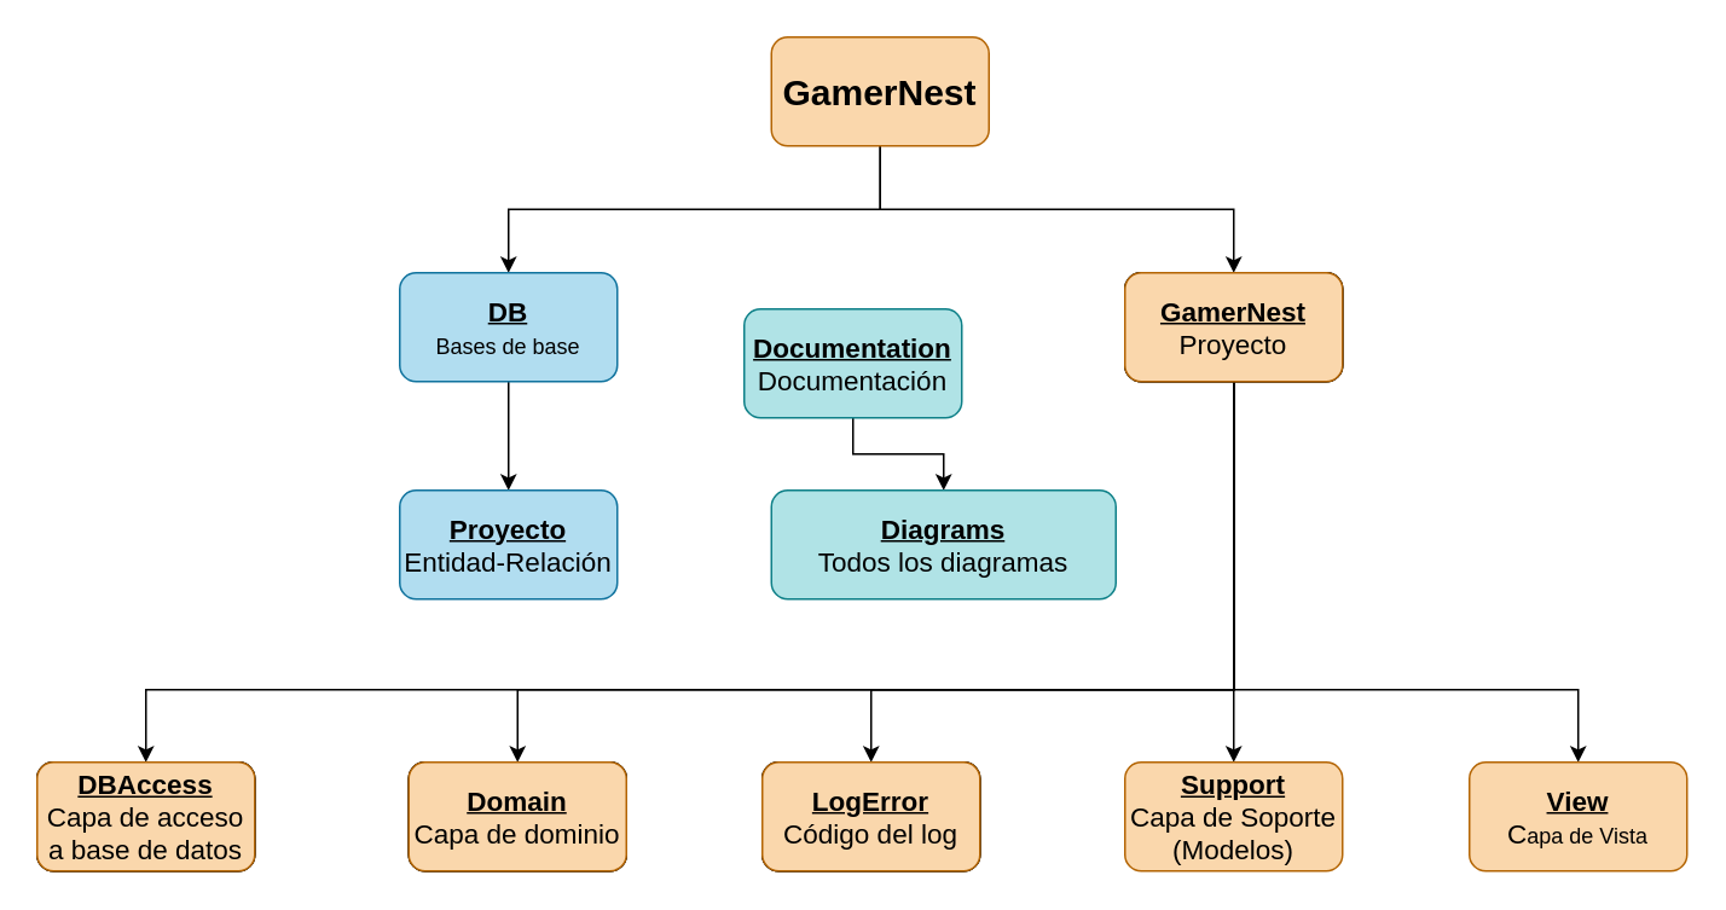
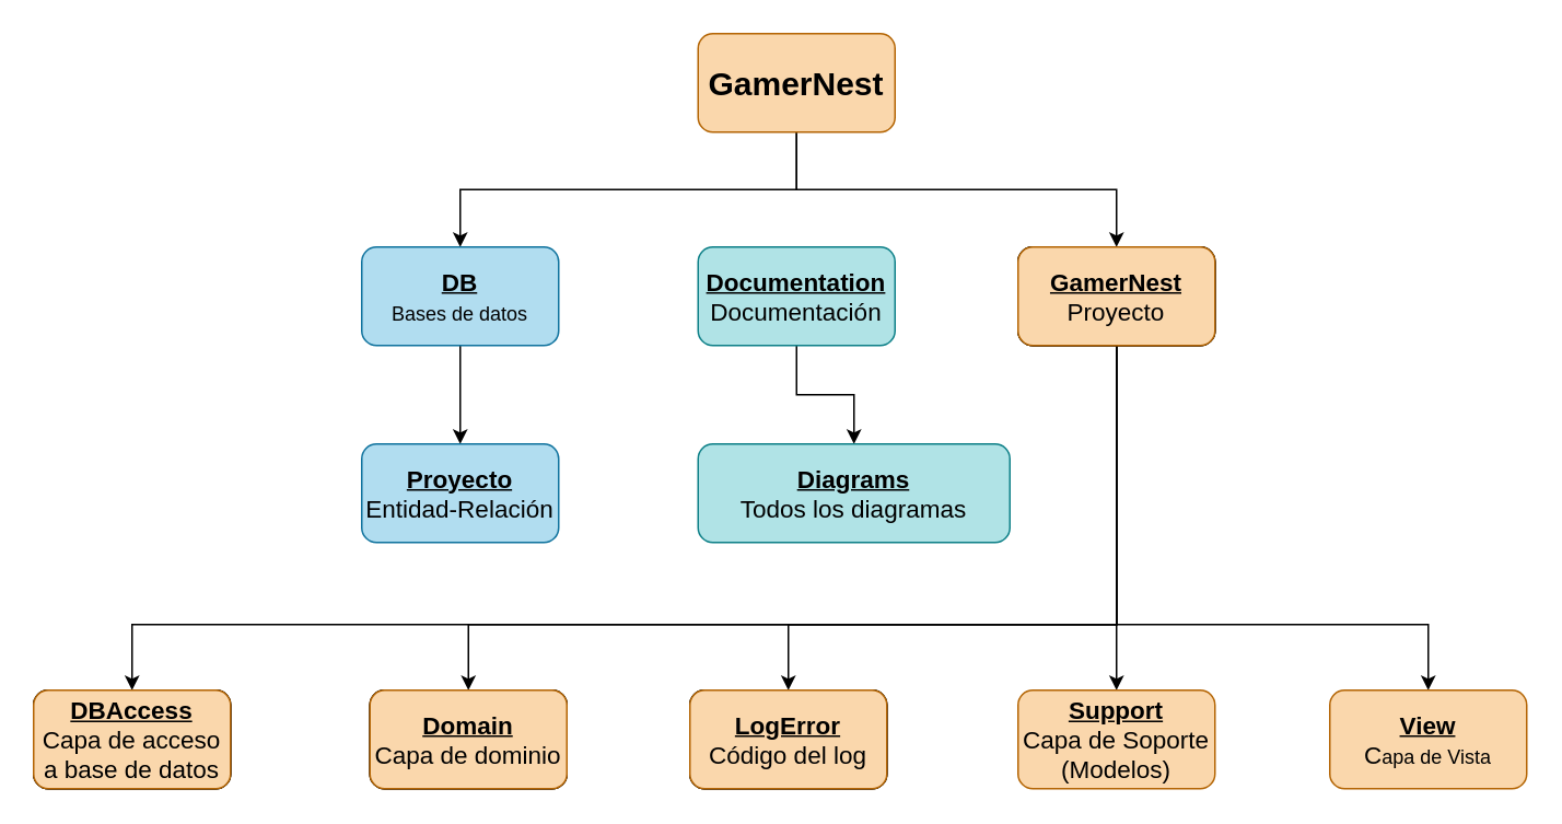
  <mxCell id="0" />
  <mxCell id="1" parent="0" />
  <mxCell id="2" style="edgeStyle=orthogonalEdgeStyle;rounded=0;orthogonalLoop=1;jettySize=auto;html=1;exitX=0.5;exitY=1;exitDx=0;exitDy=0;entryX=0.5;entryY=0;entryDx=0;entryDy=0;" edge="1" parent="1" source="4" target="6"><mxGeometry relative="1" as="geometry" /></mxCell>
  <mxCell id="3" style="edgeStyle=orthogonalEdgeStyle;rounded=0;orthogonalLoop=1;jettySize=auto;html=1;exitX=0.5;exitY=1;exitDx=0;exitDy=0;entryX=0.5;entryY=0;entryDx=0;entryDy=0;" edge="1" parent="1" source="4" target="14"><mxGeometry relative="1" as="geometry" /></mxCell>
  <mxCell id="4" value="&lt;font style=&quot;font-size: 20px;&quot;&gt;&lt;b&gt;GamerNest&lt;/b&gt;&lt;/font&gt;" style="rounded=1;whiteSpace=wrap;html=1;fillColor=#fad7ac;strokeColor=#b46504;" parent="1" vertex="1"><mxGeometry x="425" y="20" width="120" height="60" as="geometry" /></mxCell>
  <mxCell id="5" style="edgeStyle=orthogonalEdgeStyle;rounded=0;orthogonalLoop=1;jettySize=auto;html=1;exitX=0.5;exitY=1;exitDx=0;exitDy=0;entryX=0.5;entryY=0;entryDx=0;entryDy=0;" edge="1" parent="1" source="6" target="15"><mxGeometry relative="1" as="geometry" /></mxCell>
- <mxCell id="6" value="&lt;div style=&quot;font-size: 15px;&quot;&gt;&lt;font style=&quot;font-size: 15px;&quot;&gt;&lt;u&gt;&lt;b&gt;DB&lt;/b&gt;&lt;/u&gt;&lt;/font&gt;&lt;/div&gt;&lt;div style=&quot;font-size: 15px;&quot;&gt;&lt;font style=&quot;font-size: 15px;&quot;&gt;&lt;span style=&quot;font-size: 12px;&quot;&gt;Bases de base&lt;/span&gt;&lt;u&gt;&lt;span style=&quot;font-size: 12px;&quot;&gt;&lt;b&gt;&lt;br&gt;&lt;/b&gt;&lt;/span&gt;&lt;/u&gt;&lt;/font&gt;&lt;/div&gt;" style="rounded=1;whiteSpace=wrap;html=1;fillColor=#b1ddf0;strokeColor=#10739e;" parent="1" vertex="1"><mxGeometry x="220" y="150" width="120" height="60" as="geometry" /></mxCell>
+ <mxCell id="6" value="&lt;div style=&quot;font-size: 15px;&quot;&gt;&lt;font style=&quot;font-size: 15px;&quot;&gt;&lt;u&gt;&lt;b&gt;DB&lt;/b&gt;&lt;/u&gt;&lt;/font&gt;&lt;/div&gt;&lt;div style=&quot;font-size: 15px;&quot;&gt;&lt;font style=&quot;font-size: 15px;&quot;&gt;&lt;span style=&quot;font-size: 12px;&quot;&gt;Bases de datos&lt;/span&gt;&lt;u&gt;&lt;span style=&quot;font-size: 12px;&quot;&gt;&lt;b&gt;&lt;br&gt;&lt;/b&gt;&lt;/span&gt;&lt;/u&gt;&lt;/font&gt;&lt;/div&gt;" style="rounded=1;whiteSpace=wrap;html=1;fillColor=#b1ddf0;strokeColor=#10739e;" parent="1" vertex="1"><mxGeometry x="220" y="150" width="120" height="60" as="geometry" /></mxCell>
  <mxCell id="7" style="edgeStyle=orthogonalEdgeStyle;rounded=0;orthogonalLoop=1;jettySize=auto;html=1;exitX=0.5;exitY=1;exitDx=0;exitDy=0;entryX=0.5;entryY=0;entryDx=0;entryDy=0;" edge="1" parent="1" source="8" target="16"><mxGeometry relative="1" as="geometry" /></mxCell>
- <mxCell id="8" value="&lt;div style=&quot;font-size: 15px;&quot;&gt;&lt;font style=&quot;font-size: 15px;&quot;&gt;&lt;u&gt;&lt;b&gt;Documentation&lt;/b&gt;&lt;/u&gt;&lt;/font&gt;&lt;/div&gt;&lt;div style=&quot;font-size: 15px;&quot;&gt;&lt;font style=&quot;font-size: 15px;&quot;&gt;Documentación&lt;u&gt;&lt;span style=&quot;font-size: 12px;&quot;&gt;&lt;b&gt;&lt;br&gt;&lt;/b&gt;&lt;/span&gt;&lt;/u&gt;&lt;/font&gt;&lt;/div&gt;" style="rounded=1;whiteSpace=wrap;html=1;fillColor=#b0e3e6;strokeColor=#0e8088;" parent="1" vertex="1"><mxGeometry x="410" y="170" width="120" height="60" as="geometry" /></mxCell>
+ <mxCell id="8" value="&lt;div style=&quot;font-size: 15px;&quot;&gt;&lt;font style=&quot;font-size: 15px;&quot;&gt;&lt;u&gt;&lt;b&gt;Documentation&lt;/b&gt;&lt;/u&gt;&lt;/font&gt;&lt;/div&gt;&lt;div style=&quot;font-size: 15px;&quot;&gt;&lt;font style=&quot;font-size: 15px;&quot;&gt;Documentación&lt;u&gt;&lt;span style=&quot;font-size: 12px;&quot;&gt;&lt;b&gt;&lt;br&gt;&lt;/b&gt;&lt;/span&gt;&lt;/u&gt;&lt;/font&gt;&lt;/div&gt;" style="rounded=1;whiteSpace=wrap;html=1;fillColor=#b0e3e6;strokeColor=#0e8088;" parent="1" vertex="1"><mxGeometry x="425" y="150" width="120" height="60" as="geometry" /></mxCell>
  <mxCell id="9" style="edgeStyle=orthogonalEdgeStyle;rounded=0;orthogonalLoop=1;jettySize=auto;html=1;exitX=0.5;exitY=1;exitDx=0;exitDy=0;entryX=0.5;entryY=0;entryDx=0;entryDy=0;" edge="1" parent="1" source="14" target="20"><mxGeometry relative="1" as="geometry" /></mxCell>
  <mxCell id="10" style="edgeStyle=orthogonalEdgeStyle;rounded=0;orthogonalLoop=1;jettySize=auto;html=1;exitX=0.5;exitY=1;exitDx=0;exitDy=0;entryX=0.5;entryY=0;entryDx=0;entryDy=0;" edge="1" parent="1" source="14" target="21"><mxGeometry relative="1" as="geometry"><Array as="points"><mxPoint x="680" y="380" /><mxPoint x="870" y="380" /></Array></mxGeometry></mxCell>
  <mxCell id="11" style="edgeStyle=orthogonalEdgeStyle;rounded=0;orthogonalLoop=1;jettySize=auto;html=1;exitX=0.5;exitY=1;exitDx=0;exitDy=0;entryX=0.5;entryY=0;entryDx=0;entryDy=0;" edge="1" parent="1" source="14" target="17"><mxGeometry relative="1" as="geometry"><Array as="points"><mxPoint x="680" y="380" /><mxPoint x="80" y="380" /></Array></mxGeometry></mxCell>
  <mxCell id="12" style="edgeStyle=orthogonalEdgeStyle;rounded=0;orthogonalLoop=1;jettySize=auto;html=1;exitX=0.5;exitY=1;exitDx=0;exitDy=0;entryX=0.5;entryY=0;entryDx=0;entryDy=0;" edge="1" parent="1" source="14" target="18"><mxGeometry relative="1" as="geometry"><Array as="points"><mxPoint x="680" y="380" /><mxPoint x="285" y="380" /></Array></mxGeometry></mxCell>
  <mxCell id="13" style="edgeStyle=orthogonalEdgeStyle;rounded=0;orthogonalLoop=1;jettySize=auto;html=1;exitX=0.5;exitY=1;exitDx=0;exitDy=0;entryX=0.5;entryY=0;entryDx=0;entryDy=0;" edge="1" parent="1" source="14" target="19"><mxGeometry relative="1" as="geometry"><Array as="points"><mxPoint x="680" y="380" /><mxPoint x="480" y="380" /></Array></mxGeometry></mxCell>
  <mxCell id="14" value="&lt;div style=&quot;font-size: 15px;&quot;&gt;&lt;font style=&quot;font-size: 15px;&quot;&gt;&lt;u&gt;&lt;b&gt;GamerNest&lt;/b&gt;&lt;/u&gt;&lt;/font&gt;&lt;/div&gt;&lt;div style=&quot;font-size: 15px;&quot;&gt;&lt;font style=&quot;font-size: 15px;&quot;&gt;Proyecto&lt;u&gt;&lt;span style=&quot;font-size: 12px;&quot;&gt;&lt;b&gt;&lt;br&gt;&lt;/b&gt;&lt;/span&gt;&lt;/u&gt;&lt;/font&gt;&lt;/div&gt;" style="rounded=1;whiteSpace=wrap;html=1;" parent="1" vertex="1"><mxGeometry x="620" y="150" width="120" height="60" as="geometry" /></mxCell>
  <mxCell id="15" value="&lt;div style=&quot;font-size: 15px;&quot;&gt;&lt;font style=&quot;font-size: 15px;&quot;&gt;&lt;u&gt;&lt;b&gt;Proyecto&lt;/b&gt;&lt;/u&gt;&lt;/font&gt;&lt;/div&gt;&lt;div style=&quot;font-size: 15px;&quot;&gt;&lt;font style=&quot;font-size: 15px;&quot;&gt;Entidad-Relación&lt;u&gt;&lt;span style=&quot;font-size: 12px;&quot;&gt;&lt;b&gt;&lt;br&gt;&lt;/b&gt;&lt;/span&gt;&lt;/u&gt;&lt;/font&gt;&lt;/div&gt;" style="rounded=1;whiteSpace=wrap;html=1;fillColor=#b1ddf0;strokeColor=#10739e;" parent="1" vertex="1"><mxGeometry x="220" y="270" width="120" height="60" as="geometry" /></mxCell>
  <mxCell id="16" value="&lt;div style=&quot;font-size: 15px;&quot;&gt;&lt;font style=&quot;font-size: 15px;&quot;&gt;&lt;u&gt;&lt;b&gt;Diagrams&lt;/b&gt;&lt;/u&gt;&lt;/font&gt;&lt;/div&gt;&lt;div style=&quot;font-size: 15px;&quot;&gt;&lt;font style=&quot;font-size: 15px;&quot;&gt;Todos los diagramas&lt;u&gt;&lt;span style=&quot;font-size: 12px;&quot;&gt;&lt;b&gt;&lt;br&gt;&lt;/b&gt;&lt;/span&gt;&lt;/u&gt;&lt;/font&gt;&lt;/div&gt;" style="rounded=1;whiteSpace=wrap;html=1;fillColor=#b0e3e6;strokeColor=#0e8088;" parent="1" vertex="1"><mxGeometry x="425" y="270" width="190" height="60" as="geometry" /></mxCell>
  <mxCell id="17" value="&lt;div style=&quot;font-size: 15px;&quot;&gt;&lt;font style=&quot;font-size: 15px;&quot;&gt;&lt;u&gt;&lt;b&gt;DBAccess&lt;/b&gt;&lt;/u&gt;&lt;/font&gt;&lt;/div&gt;&lt;div style=&quot;font-size: 15px;&quot;&gt;&lt;font style=&quot;font-size: 15px;&quot;&gt;Capa de acceso a base de datos&lt;u&gt;&lt;span style=&quot;font-size: 12px;&quot;&gt;&lt;b&gt;&lt;br&gt;&lt;/b&gt;&lt;/span&gt;&lt;/u&gt;&lt;/font&gt;&lt;/div&gt;" style="rounded=1;whiteSpace=wrap;html=1;" vertex="1" parent="1"><mxGeometry x="20" y="420" width="120" height="60" as="geometry" /></mxCell>
  <mxCell id="18" value="&lt;div style=&quot;font-size: 15px;&quot;&gt;&lt;font style=&quot;font-size: 15px;&quot;&gt;&lt;u&gt;&lt;b&gt;Domain&lt;/b&gt;&lt;/u&gt;&lt;/font&gt;&lt;/div&gt;&lt;div style=&quot;font-size: 15px;&quot;&gt;&lt;font style=&quot;font-size: 15px;&quot;&gt;Capa de dominio&lt;u&gt;&lt;span style=&quot;font-size: 12px;&quot;&gt;&lt;b&gt;&lt;br&gt;&lt;/b&gt;&lt;/span&gt;&lt;/u&gt;&lt;/font&gt;&lt;/div&gt;" style="rounded=1;whiteSpace=wrap;html=1;" vertex="1" parent="1"><mxGeometry x="225" y="420" width="120" height="60" as="geometry" /></mxCell>
  <mxCell id="19" value="&lt;div style=&quot;font-size: 15px;&quot;&gt;&lt;font style=&quot;font-size: 15px;&quot;&gt;&lt;u&gt;&lt;b&gt;LogError&lt;/b&gt;&lt;/u&gt;&lt;/font&gt;&lt;/div&gt;&lt;div style=&quot;font-size: 15px;&quot;&gt;&lt;font style=&quot;font-size: 15px;&quot;&gt;Código del log&lt;u&gt;&lt;span style=&quot;font-size: 12px;&quot;&gt;&lt;b&gt;&lt;br&gt;&lt;/b&gt;&lt;/span&gt;&lt;/u&gt;&lt;/font&gt;&lt;/div&gt;" style="rounded=1;whiteSpace=wrap;html=1;" vertex="1" parent="1"><mxGeometry x="420" y="420" width="120" height="60" as="geometry" /></mxCell>
  <mxCell id="20" value="&lt;div style=&quot;font-size: 15px;&quot;&gt;&lt;font style=&quot;font-size: 15px;&quot;&gt;&lt;u&gt;&lt;b&gt;Support&lt;/b&gt;&lt;/u&gt;&lt;/font&gt;&lt;/div&gt;&lt;div style=&quot;font-size: 15px;&quot;&gt;&lt;font style=&quot;font-size: 15px;&quot;&gt;Capa de Soporte (Modelos)&lt;u&gt;&lt;span style=&quot;font-size: 12px;&quot;&gt;&lt;b&gt;&lt;br&gt;&lt;/b&gt;&lt;/span&gt;&lt;/u&gt;&lt;/font&gt;&lt;/div&gt;" style="rounded=1;whiteSpace=wrap;html=1;fillColor=#fad7ac;strokeColor=#b46504;" vertex="1" parent="1"><mxGeometry x="620" y="420" width="120" height="60" as="geometry" /></mxCell>
  <mxCell id="21" value="&lt;div style=&quot;font-size: 15px;&quot;&gt;&lt;font style=&quot;font-size: 15px;&quot;&gt;&lt;u&gt;&lt;b&gt;View&lt;/b&gt;&lt;/u&gt;&lt;/font&gt;&lt;/div&gt;&lt;div style=&quot;font-size: 15px;&quot;&gt;&lt;font style=&quot;font-size: 15px;&quot;&gt;C&lt;span style=&quot;font-size: 12px;&quot;&gt;apa de Vista&lt;br&gt;&lt;/span&gt;&lt;/font&gt;&lt;/div&gt;" style="rounded=1;whiteSpace=wrap;html=1;fillColor=#fad7ac;strokeColor=#b46504;" vertex="1" parent="1"><mxGeometry x="810" y="420" width="120" height="60" as="geometry" /></mxCell>
  <mxCell id="22" value="&lt;div style=&quot;font-size: 15px;&quot;&gt;&lt;font style=&quot;font-size: 15px;&quot;&gt;&lt;u&gt;&lt;b&gt;GamerNest&lt;/b&gt;&lt;/u&gt;&lt;/font&gt;&lt;/div&gt;&lt;div style=&quot;font-size: 15px;&quot;&gt;&lt;font style=&quot;font-size: 15px;&quot;&gt;Proyecto&lt;u&gt;&lt;span style=&quot;font-size: 12px;&quot;&gt;&lt;b&gt;&lt;br&gt;&lt;/b&gt;&lt;/span&gt;&lt;/u&gt;&lt;/font&gt;&lt;/div&gt;" style="rounded=1;whiteSpace=wrap;html=1;" vertex="1" parent="1"><mxGeometry x="620" y="150" width="120" height="60" as="geometry" /></mxCell>
  <mxCell id="23" value="&lt;div style=&quot;font-size: 15px;&quot;&gt;&lt;font style=&quot;font-size: 15px;&quot;&gt;&lt;u&gt;&lt;b&gt;DBAccess&lt;/b&gt;&lt;/u&gt;&lt;/font&gt;&lt;/div&gt;&lt;div style=&quot;font-size: 15px;&quot;&gt;&lt;font style=&quot;font-size: 15px;&quot;&gt;Capa de acceso a base de datos&lt;u&gt;&lt;span style=&quot;font-size: 12px;&quot;&gt;&lt;b&gt;&lt;br&gt;&lt;/b&gt;&lt;/span&gt;&lt;/u&gt;&lt;/font&gt;&lt;/div&gt;" style="rounded=1;whiteSpace=wrap;html=1;" vertex="1" parent="1"><mxGeometry x="20" y="420" width="120" height="60" as="geometry" /></mxCell>
  <mxCell id="24" value="&lt;div style=&quot;font-size: 15px;&quot;&gt;&lt;font style=&quot;font-size: 15px;&quot;&gt;&lt;u&gt;&lt;b&gt;Domain&lt;/b&gt;&lt;/u&gt;&lt;/font&gt;&lt;/div&gt;&lt;div style=&quot;font-size: 15px;&quot;&gt;&lt;font style=&quot;font-size: 15px;&quot;&gt;Capa de dominio&lt;u&gt;&lt;span style=&quot;font-size: 12px;&quot;&gt;&lt;b&gt;&lt;br&gt;&lt;/b&gt;&lt;/span&gt;&lt;/u&gt;&lt;/font&gt;&lt;/div&gt;" style="rounded=1;whiteSpace=wrap;html=1;" vertex="1" parent="1"><mxGeometry x="225" y="420" width="120" height="60" as="geometry" /></mxCell>
  <mxCell id="25" value="&lt;div style=&quot;font-size: 15px;&quot;&gt;&lt;font style=&quot;font-size: 15px;&quot;&gt;&lt;u&gt;&lt;b&gt;LogError&lt;/b&gt;&lt;/u&gt;&lt;/font&gt;&lt;/div&gt;&lt;div style=&quot;font-size: 15px;&quot;&gt;&lt;font style=&quot;font-size: 15px;&quot;&gt;Código del log&lt;u&gt;&lt;span style=&quot;font-size: 12px;&quot;&gt;&lt;b&gt;&lt;br&gt;&lt;/b&gt;&lt;/span&gt;&lt;/u&gt;&lt;/font&gt;&lt;/div&gt;" style="rounded=1;whiteSpace=wrap;html=1;" vertex="1" parent="1"><mxGeometry x="420" y="420" width="120" height="60" as="geometry" /></mxCell>
  <mxCell id="26" value="&lt;div style=&quot;font-size: 15px;&quot;&gt;&lt;font style=&quot;font-size: 15px;&quot;&gt;&lt;u&gt;&lt;b&gt;GamerNest&lt;/b&gt;&lt;/u&gt;&lt;/font&gt;&lt;/div&gt;&lt;div style=&quot;font-size: 15px;&quot;&gt;&lt;font style=&quot;font-size: 15px;&quot;&gt;Proyecto&lt;u&gt;&lt;span style=&quot;font-size: 12px;&quot;&gt;&lt;b&gt;&lt;br&gt;&lt;/b&gt;&lt;/span&gt;&lt;/u&gt;&lt;/font&gt;&lt;/div&gt;" style="rounded=1;whiteSpace=wrap;html=1;fillColor=#fad7ac;strokeColor=#b46504;" vertex="1" parent="1"><mxGeometry x="620" y="150" width="120" height="60" as="geometry" /></mxCell>
  <mxCell id="27" value="&lt;div style=&quot;font-size: 15px;&quot;&gt;&lt;font style=&quot;font-size: 15px;&quot;&gt;&lt;u&gt;&lt;b&gt;DBAccess&lt;/b&gt;&lt;/u&gt;&lt;/font&gt;&lt;/div&gt;&lt;div style=&quot;font-size: 15px;&quot;&gt;&lt;font style=&quot;font-size: 15px;&quot;&gt;Capa de acceso a base de datos&lt;u&gt;&lt;span style=&quot;font-size: 12px;&quot;&gt;&lt;b&gt;&lt;br&gt;&lt;/b&gt;&lt;/span&gt;&lt;/u&gt;&lt;/font&gt;&lt;/div&gt;" style="rounded=1;whiteSpace=wrap;html=1;fillColor=#fad7ac;strokeColor=#b46504;" vertex="1" parent="1"><mxGeometry x="20" y="420" width="120" height="60" as="geometry" /></mxCell>
  <mxCell id="28" value="&lt;div style=&quot;font-size: 15px;&quot;&gt;&lt;font style=&quot;font-size: 15px;&quot;&gt;&lt;u&gt;&lt;b&gt;Domain&lt;/b&gt;&lt;/u&gt;&lt;/font&gt;&lt;/div&gt;&lt;div style=&quot;font-size: 15px;&quot;&gt;&lt;font style=&quot;font-size: 15px;&quot;&gt;Capa de dominio&lt;u&gt;&lt;span style=&quot;font-size: 12px;&quot;&gt;&lt;b&gt;&lt;br&gt;&lt;/b&gt;&lt;/span&gt;&lt;/u&gt;&lt;/font&gt;&lt;/div&gt;" style="rounded=1;whiteSpace=wrap;html=1;fillColor=#fad7ac;strokeColor=#b46504;" vertex="1" parent="1"><mxGeometry x="225" y="420" width="120" height="60" as="geometry" /></mxCell>
  <mxCell id="29" value="&lt;div style=&quot;font-size: 15px;&quot;&gt;&lt;font style=&quot;font-size: 15px;&quot;&gt;&lt;u&gt;&lt;b&gt;LogError&lt;/b&gt;&lt;/u&gt;&lt;/font&gt;&lt;/div&gt;&lt;div style=&quot;font-size: 15px;&quot;&gt;&lt;font style=&quot;font-size: 15px;&quot;&gt;Código del log&lt;u&gt;&lt;span style=&quot;font-size: 12px;&quot;&gt;&lt;b&gt;&lt;br&gt;&lt;/b&gt;&lt;/span&gt;&lt;/u&gt;&lt;/font&gt;&lt;/div&gt;" style="rounded=1;whiteSpace=wrap;html=1;fillColor=#fad7ac;strokeColor=#b46504;" vertex="1" parent="1"><mxGeometry x="420" y="420" width="120" height="60" as="geometry" /></mxCell>
